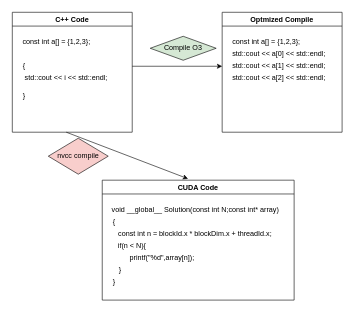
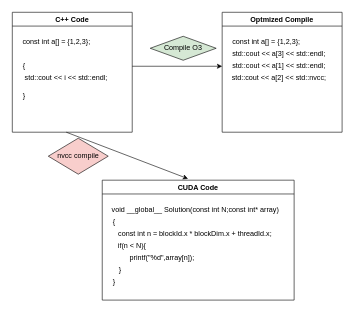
  <mxCell id="0" />
  <mxCell id="1" parent="0" />
  <mxCell id="2" value="C++ Code" style="swimlane;" vertex="1" parent="1"><mxGeometry x="20" y="20" width="200" height="200" as="geometry"><mxRectangle x="50" y="160" width="90" height="23" as="alternateBounds" /></mxGeometry></mxCell>
  <mxCell id="3" value="const int a[] = {1,2,3};&amp;nbsp;" style="text;html=1;align=center;verticalAlign=middle;resizable=0;points=[];autosize=1;strokeColor=none;fillColor=none;" vertex="1" parent="2"><mxGeometry x="10" y="40" width="130" height="20" as="geometry" /></mxCell>
  <mxCell id="4" value="{" style="text;html=1;strokeColor=none;fillColor=none;align=center;verticalAlign=middle;whiteSpace=wrap;rounded=0;" vertex="1" parent="2"><mxGeometry y="80" width="40" height="20" as="geometry" /></mxCell>
  <mxCell id="5" value="std::cout &amp;lt;&amp;lt; i &amp;lt;&amp;lt; std::endl;" style="text;html=1;strokeColor=none;fillColor=none;align=center;verticalAlign=middle;whiteSpace=wrap;rounded=0;" vertex="1" parent="2"><mxGeometry x="10" y="100" width="160" height="20" as="geometry" /></mxCell>
  <mxCell id="6" value="}" style="text;html=1;strokeColor=none;fillColor=none;align=center;verticalAlign=middle;whiteSpace=wrap;rounded=0;" vertex="1" parent="2"><mxGeometry y="130" width="40" height="20" as="geometry" /></mxCell>
  <mxCell id="7" value="" style="endArrow=classic;html=1;rounded=0;" edge="1" parent="1"><mxGeometry width="50" height="50" relative="1" as="geometry"><mxPoint x="220" y="110" as="sourcePoint" /><mxPoint x="370" y="110" as="targetPoint" /></mxGeometry></mxCell>
  <mxCell id="8" value="Compile O3" style="rhombus;whiteSpace=wrap;html=1;fillColor=#d5e8d4;" vertex="1" parent="1"><mxGeometry x="250" y="60" width="110" height="40" as="geometry" /></mxCell>
  <mxCell id="9" value="Optmized Compile" style="swimlane;" vertex="1" parent="1"><mxGeometry x="370" y="20" width="200" height="200" as="geometry"><mxRectangle x="50" y="160" width="90" height="23" as="alternateBounds" /></mxGeometry></mxCell>
  <mxCell id="10" value="const int a[] = {1,2,3};&amp;nbsp;" style="text;html=1;align=center;verticalAlign=middle;resizable=0;points=[];autosize=1;strokeColor=none;fillColor=none;" vertex="1" parent="9"><mxGeometry x="10" y="40" width="130" height="20" as="geometry" /></mxCell>
- <mxCell id="11" value="std::cout &amp;lt;&amp;lt; a[0] &amp;lt;&amp;lt; std::endl;" style="text;html=1;strokeColor=none;fillColor=none;align=center;verticalAlign=middle;whiteSpace=wrap;rounded=0;" vertex="1" parent="9"><mxGeometry x="10" y="60" width="170" height="20" as="geometry" /></mxCell>
+ <mxCell id="11" value="std::cout &amp;lt;&amp;lt; a[3] &amp;lt;&amp;lt; std::endl;" style="text;html=1;strokeColor=none;fillColor=none;align=center;verticalAlign=middle;whiteSpace=wrap;rounded=0;" vertex="1" parent="9"><mxGeometry x="10" y="60" width="170" height="20" as="geometry" /></mxCell>
  <mxCell id="12" value="std::cout &amp;lt;&amp;lt; a[1] &amp;lt;&amp;lt; std::endl;" style="text;html=1;strokeColor=none;fillColor=none;align=center;verticalAlign=middle;whiteSpace=wrap;rounded=0;" vertex="1" parent="9"><mxGeometry x="10" y="80" width="170" height="20" as="geometry" /></mxCell>
- <mxCell id="13" value="std::cout &amp;lt;&amp;lt; a[2] &amp;lt;&amp;lt; std::endl;" style="text;html=1;strokeColor=none;fillColor=none;align=center;verticalAlign=middle;whiteSpace=wrap;rounded=0;" vertex="1" parent="9"><mxGeometry x="10" y="100" width="170" height="20" as="geometry" /></mxCell>
+ <mxCell id="13" value="std::cout &amp;lt;&amp;lt; a[2] &amp;lt;&amp;lt; std::nvcc;" style="text;html=1;strokeColor=none;fillColor=none;align=center;verticalAlign=middle;whiteSpace=wrap;rounded=0;" vertex="1" parent="9"><mxGeometry x="10" y="100" width="170" height="20" as="geometry" /></mxCell>
  <mxCell id="14" value="CUDA Code" style="swimlane;" vertex="1" parent="1"><mxGeometry x="170" y="300" width="320" height="200" as="geometry"><mxRectangle x="50" y="160" width="90" height="23" as="alternateBounds" /></mxGeometry></mxCell>
  <mxCell id="15" value="void __global__ Solution(const int N;const int* array)" style="text;html=1;align=center;verticalAlign=middle;resizable=0;points=[];autosize=1;strokeColor=none;fillColor=none;" vertex="1" parent="14"><mxGeometry x="10" y="40" width="290" height="20" as="geometry" /></mxCell>
  <mxCell id="16" value="{" style="text;html=1;strokeColor=none;fillColor=none;align=center;verticalAlign=middle;whiteSpace=wrap;rounded=0;" vertex="1" parent="14"><mxGeometry y="60" width="40" height="20" as="geometry" /></mxCell>
  <mxCell id="17" value="}" style="text;html=1;strokeColor=none;fillColor=none;align=center;verticalAlign=middle;whiteSpace=wrap;rounded=0;" vertex="1" parent="14"><mxGeometry y="160" width="40" height="20" as="geometry" /></mxCell>
  <mxCell id="18" value="const int n = blockId.x * blockDim.x + threadId.x;" style="text;html=1;strokeColor=none;fillColor=none;align=center;verticalAlign=middle;whiteSpace=wrap;rounded=0;" vertex="1" parent="14"><mxGeometry x="-10" y="80" width="330" height="20" as="geometry" /></mxCell>
  <mxCell id="19" value="if(n &amp;lt; N){" style="text;html=1;strokeColor=none;fillColor=none;align=center;verticalAlign=middle;whiteSpace=wrap;rounded=0;" vertex="1" parent="14"><mxGeometry x="-110" y="100" width="320" height="20" as="geometry" /></mxCell>
  <mxCell id="20" value="printf(&quot;%d&quot;,array[n]);" style="text;html=1;strokeColor=none;fillColor=none;align=center;verticalAlign=middle;whiteSpace=wrap;rounded=0;" vertex="1" parent="14"><mxGeometry x="-60" y="120" width="320" height="20" as="geometry" /></mxCell>
  <mxCell id="21" value="}" style="text;html=1;strokeColor=none;fillColor=none;align=center;verticalAlign=middle;whiteSpace=wrap;rounded=0;" vertex="1" parent="14"><mxGeometry x="10" y="140" width="40" height="20" as="geometry" /></mxCell>
  <mxCell id="22" value="" style="endArrow=classic;html=1;rounded=0;entryX=0.447;entryY=-0.012;entryDx=0;entryDy=0;entryPerimeter=0;" edge="1" parent="1" target="14"><mxGeometry width="50" height="50" relative="1" as="geometry"><mxPoint x="110" y="220" as="sourcePoint" /><mxPoint x="170" y="230" as="targetPoint" /></mxGeometry></mxCell>
  <mxCell id="23" value="nvcc compile" style="rhombus;whiteSpace=wrap;html=1;fillColor=#f8cecc;" vertex="1" parent="1"><mxGeometry x="80" y="230" width="100" height="60" as="geometry" /></mxCell>
